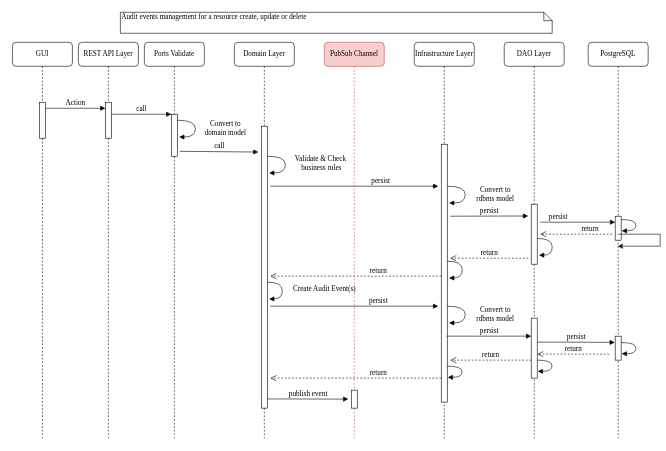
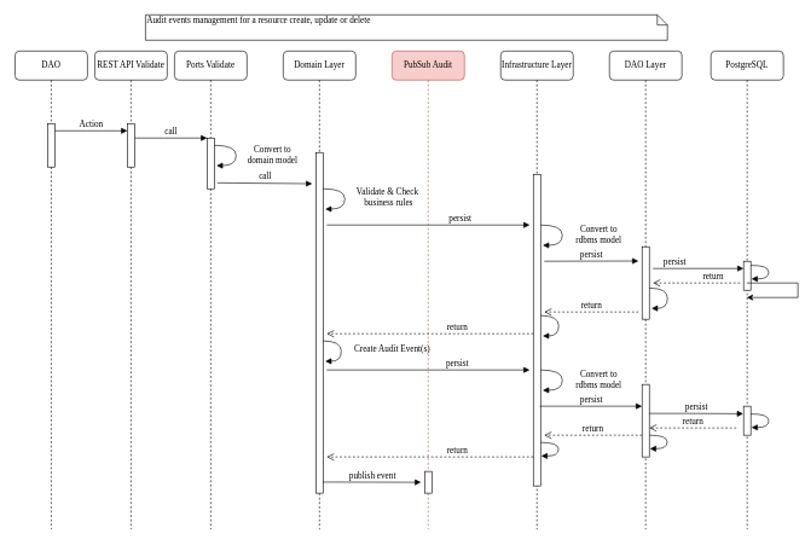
  <mxCell id="0" />
  <mxCell id="1" parent="0" />
- <mxCell id="2" value="REST API Layer" style="shape=umlLifeline;perimeter=lifelinePerimeter;whiteSpace=wrap;html=1;container=1;collapsible=0;recursiveResize=0;outlineConnect=0;rounded=1;shadow=0;comic=0;labelBackgroundColor=none;strokeWidth=1;fontFamily=Verdana;fontSize=12;align=center;" parent="1" vertex="1"><mxGeometry x="130" y="70" width="100" height="660" as="geometry" /></mxCell>
+ <mxCell id="2" value="REST API Validate" style="shape=umlLifeline;perimeter=lifelinePerimeter;whiteSpace=wrap;html=1;container=1;collapsible=0;recursiveResize=0;outlineConnect=0;rounded=1;shadow=0;comic=0;labelBackgroundColor=none;strokeWidth=1;fontFamily=Verdana;fontSize=12;align=center;" parent="1" vertex="1"><mxGeometry x="130" y="70" width="100" height="660" as="geometry" /></mxCell>
  <mxCell id="3" value="" style="html=1;points=[];perimeter=orthogonalPerimeter;rounded=0;shadow=0;comic=0;labelBackgroundColor=none;strokeWidth=1;fontFamily=Verdana;fontSize=12;align=center;" parent="2" vertex="1"><mxGeometry x="45" y="100" width="10" height="60" as="geometry" /></mxCell>
  <mxCell id="4" value="Action" style="html=1;verticalAlign=bottom;endArrow=block;entryX=0;entryY=0;labelBackgroundColor=none;fontFamily=Verdana;fontSize=12;edgeStyle=elbowEdgeStyle;elbow=vertical;" parent="2" edge="1"><mxGeometry relative="1" as="geometry"><mxPoint x="-55" y="110.0" as="sourcePoint" /><mxPoint x="45" y="110.0" as="targetPoint" /><Array as="points"><mxPoint y="110" /></Array></mxGeometry></mxCell>
  <mxCell id="5" value="&lt;div&gt;Ports Validate&lt;/div&gt;" style="shape=umlLifeline;perimeter=lifelinePerimeter;whiteSpace=wrap;html=1;container=1;collapsible=0;recursiveResize=0;outlineConnect=0;rounded=1;shadow=0;comic=0;labelBackgroundColor=none;strokeWidth=1;fontFamily=Verdana;fontSize=12;align=center;" parent="1" vertex="1"><mxGeometry x="240" y="70" width="100" height="660" as="geometry" /></mxCell>
  <mxCell id="6" value="" style="html=1;points=[];perimeter=orthogonalPerimeter;rounded=0;shadow=0;comic=0;labelBackgroundColor=none;strokeWidth=1;fontFamily=Verdana;fontSize=12;align=center;" parent="5" vertex="1"><mxGeometry x="45" y="120" width="10" height="70" as="geometry" /></mxCell>
  <mxCell id="7" value="Convert to &lt;br&gt;domain model" style="html=1;verticalAlign=bottom;endArrow=block;labelBackgroundColor=none;fontFamily=Verdana;fontSize=12;elbow=vertical;edgeStyle=orthogonalEdgeStyle;curved=1;entryX=1.3;entryY=0.283;entryPerimeter=0;exitX=1;exitY=0.128;exitDx=0;exitDy=0;exitPerimeter=0;entryDx=0;entryDy=0;" edge="1" parent="5"><mxGeometry x="0.365" y="50" relative="1" as="geometry"><mxPoint x="55" y="130" as="sourcePoint" /><mxPoint x="58" y="158" as="targetPoint" /><Array as="points"><mxPoint x="85" y="130" /><mxPoint x="85" y="158" /></Array><mxPoint x="50" y="-48" as="offset" /></mxGeometry></mxCell>
  <mxCell id="8" value="Domain Layer" style="shape=umlLifeline;perimeter=lifelinePerimeter;whiteSpace=wrap;html=1;container=1;collapsible=0;recursiveResize=0;outlineConnect=0;rounded=1;shadow=0;comic=0;labelBackgroundColor=none;strokeWidth=1;fontFamily=Verdana;fontSize=12;align=center;" parent="1" vertex="1"><mxGeometry x="390" y="70" width="100" height="660" as="geometry" /></mxCell>
  <mxCell id="9" value="" style="html=1;points=[];perimeter=orthogonalPerimeter;rounded=0;shadow=0;comic=0;labelBackgroundColor=none;strokeWidth=1;fontFamily=Verdana;fontSize=12;align=center;" parent="8" vertex="1"><mxGeometry x="45" y="140" width="10" height="470" as="geometry" /></mxCell>
  <mxCell id="10" value="&lt;div&gt;Validate &amp;amp; Check&amp;nbsp;&lt;/div&gt;&lt;div&gt;business rules&lt;/div&gt;" style="html=1;verticalAlign=bottom;endArrow=block;labelBackgroundColor=none;fontFamily=Verdana;fontSize=12;elbow=vertical;edgeStyle=orthogonalEdgeStyle;curved=1;entryX=1.3;entryY=0.283;entryPerimeter=0;exitX=1;exitY=0.128;exitDx=0;exitDy=0;exitPerimeter=0;entryDx=0;entryDy=0;" edge="1" parent="8"><mxGeometry x="0.365" y="-60" relative="1" as="geometry"><mxPoint x="55" y="190" as="sourcePoint" /><mxPoint x="58" y="218" as="targetPoint" /><Array as="points"><mxPoint x="85" y="190" /><mxPoint x="85" y="218" /></Array><mxPoint x="60" y="60" as="offset" /></mxGeometry></mxCell>
  <mxCell id="11" value="Create Audit Event(s)" style="html=1;verticalAlign=bottom;endArrow=block;labelBackgroundColor=none;fontFamily=Verdana;fontSize=12;elbow=vertical;edgeStyle=orthogonalEdgeStyle;curved=1;entryX=1.3;entryY=0.283;entryPerimeter=0;exitX=1;exitY=0.128;exitDx=0;exitDy=0;exitPerimeter=0;entryDx=0;entryDy=0;" edge="1" parent="8"><mxGeometry x="0.2" y="70" relative="1" as="geometry"><mxPoint x="55" y="400" as="sourcePoint" /><mxPoint x="58" y="428" as="targetPoint" /><Array as="points"><mxPoint x="80" y="400" /><mxPoint x="80" y="428" /></Array><mxPoint as="offset" /></mxGeometry></mxCell>
  <mxCell id="12" value="&lt;div&gt;Infrastructure Layer&lt;/div&gt;" style="shape=umlLifeline;perimeter=lifelinePerimeter;whiteSpace=wrap;html=1;container=1;collapsible=0;recursiveResize=0;outlineConnect=0;rounded=1;shadow=0;comic=0;labelBackgroundColor=none;strokeWidth=1;fontFamily=Verdana;fontSize=12;align=center;" parent="1" vertex="1"><mxGeometry x="690" y="70" width="100" height="660" as="geometry" /></mxCell>
  <mxCell id="13" value="" style="html=1;points=[];perimeter=orthogonalPerimeter;rounded=0;shadow=0;comic=0;labelBackgroundColor=none;strokeWidth=1;fontFamily=Verdana;fontSize=12;align=center;" vertex="1" parent="12"><mxGeometry x="45" y="170" width="10" height="430" as="geometry" /></mxCell>
  <mxCell id="14" value="Convert to &lt;br&gt;rdbms model" style="html=1;verticalAlign=bottom;endArrow=block;labelBackgroundColor=none;fontFamily=Verdana;fontSize=12;elbow=vertical;edgeStyle=orthogonalEdgeStyle;curved=1;entryX=1.3;entryY=0.283;entryPerimeter=0;exitX=1;exitY=0.128;exitDx=0;exitDy=0;exitPerimeter=0;entryDx=0;entryDy=0;" edge="1" parent="12"><mxGeometry x="0.365" y="50" relative="1" as="geometry"><mxPoint x="55" y="240" as="sourcePoint" /><mxPoint x="58" y="268" as="targetPoint" /><Array as="points"><mxPoint x="85" y="240" /><mxPoint x="85" y="268" /></Array><mxPoint x="50" y="-48" as="offset" /></mxGeometry></mxCell>
  <mxCell id="15" value="" style="html=1;verticalAlign=bottom;endArrow=block;labelBackgroundColor=none;fontFamily=Verdana;fontSize=12;elbow=vertical;edgeStyle=orthogonalEdgeStyle;curved=1;entryX=1.3;entryY=0.283;entryPerimeter=0;exitX=1;exitY=0.128;exitDx=0;exitDy=0;exitPerimeter=0;entryDx=0;entryDy=0;" edge="1" parent="12"><mxGeometry x="0.04" y="35" relative="1" as="geometry"><mxPoint x="55" y="365" as="sourcePoint" /><mxPoint x="58" y="393" as="targetPoint" /><Array as="points"><mxPoint x="80" y="365" /><mxPoint x="80" y="393" /></Array><mxPoint as="offset" /></mxGeometry></mxCell>
  <mxCell id="16" value="" style="html=1;verticalAlign=bottom;endArrow=block;labelBackgroundColor=none;fontFamily=Verdana;fontSize=12;elbow=vertical;edgeStyle=orthogonalEdgeStyle;curved=1;entryX=0.621;entryY=-0.007;entryPerimeter=0;exitX=1.038;exitY=0.345;exitPerimeter=0;entryDx=0;entryDy=0;" edge="1" parent="12"><mxGeometry relative="1" as="geometry"><mxPoint x="55.003" y="540" as="sourcePoint" /><mxPoint x="55.88" y="558.72" as="targetPoint" /><Array as="points"><mxPoint x="79.67" y="540" /><mxPoint x="79.67" y="559" /></Array></mxGeometry></mxCell>
  <mxCell id="17" value="Convert to &lt;br&gt;rdbms model" style="html=1;verticalAlign=bottom;endArrow=block;labelBackgroundColor=none;fontFamily=Verdana;fontSize=12;elbow=vertical;edgeStyle=orthogonalEdgeStyle;curved=1;entryX=1.3;entryY=0.283;entryPerimeter=0;exitX=1;exitY=0.128;exitDx=0;exitDy=0;exitPerimeter=0;entryDx=0;entryDy=0;" edge="1" parent="12"><mxGeometry x="0.365" y="50" relative="1" as="geometry"><mxPoint x="55" y="440" as="sourcePoint" /><mxPoint x="58" y="468" as="targetPoint" /><Array as="points"><mxPoint x="85" y="440" /><mxPoint x="85" y="468" /></Array><mxPoint x="50" y="-48" as="offset" /></mxGeometry></mxCell>
  <mxCell id="18" value="DAO Layer" style="shape=umlLifeline;perimeter=lifelinePerimeter;whiteSpace=wrap;html=1;container=1;collapsible=0;recursiveResize=0;outlineConnect=0;rounded=1;shadow=0;comic=0;labelBackgroundColor=none;strokeWidth=1;fontFamily=Verdana;fontSize=12;align=center;" parent="1" vertex="1"><mxGeometry x="840" y="70" width="100" height="660" as="geometry" /></mxCell>
  <mxCell id="19" value="" style="html=1;points=[];perimeter=orthogonalPerimeter;rounded=0;shadow=0;comic=0;labelBackgroundColor=none;strokeWidth=1;fontFamily=Verdana;fontSize=12;align=center;" vertex="1" parent="18"><mxGeometry x="45" y="270" width="10" height="100" as="geometry" /></mxCell>
  <mxCell id="20" value="" style="html=1;verticalAlign=bottom;endArrow=block;labelBackgroundColor=none;fontFamily=Verdana;fontSize=12;elbow=vertical;edgeStyle=orthogonalEdgeStyle;curved=1;entryX=1.3;entryY=0.283;entryPerimeter=0;exitX=1;exitY=0.128;exitDx=0;exitDy=0;exitPerimeter=0;entryDx=0;entryDy=0;" edge="1" parent="18"><mxGeometry x="0.04" y="35" relative="1" as="geometry"><mxPoint x="55" y="327" as="sourcePoint" /><mxPoint x="58" y="355" as="targetPoint" /><Array as="points"><mxPoint x="80" y="327" /><mxPoint x="80" y="355" /></Array><mxPoint as="offset" /></mxGeometry></mxCell>
  <mxCell id="21" value="" style="html=1;points=[];perimeter=orthogonalPerimeter;rounded=0;shadow=0;comic=0;labelBackgroundColor=none;strokeWidth=1;fontFamily=Verdana;fontSize=12;align=center;" vertex="1" parent="18"><mxGeometry x="45" y="460" width="10" height="100" as="geometry" /></mxCell>
  <mxCell id="22" value="" style="html=1;verticalAlign=bottom;endArrow=block;labelBackgroundColor=none;fontFamily=Verdana;fontSize=12;elbow=vertical;edgeStyle=orthogonalEdgeStyle;curved=1;entryX=0.621;entryY=-0.007;entryPerimeter=0;exitX=1.038;exitY=0.345;exitPerimeter=0;entryDx=0;entryDy=0;" edge="1" parent="18"><mxGeometry relative="1" as="geometry"><mxPoint x="55.003" y="530" as="sourcePoint" /><mxPoint x="55.88" y="548.72" as="targetPoint" /><Array as="points"><mxPoint x="79.67" y="530" /><mxPoint x="79.67" y="549" /></Array></mxGeometry></mxCell>
  <mxCell id="23" value="return" style="html=1;verticalAlign=bottom;endArrow=open;dashed=1;endSize=8;labelBackgroundColor=none;fontFamily=Verdana;fontSize=12;" edge="1" parent="18"><mxGeometry relative="1" as="geometry"><mxPoint x="-90" y="530" as="targetPoint" /><mxPoint x="45" y="530" as="sourcePoint" /><mxPoint as="offset" /></mxGeometry></mxCell>
  <mxCell id="24" value="persist" style="html=1;verticalAlign=bottom;endArrow=block;labelBackgroundColor=none;fontFamily=Verdana;fontSize=12;exitX=1.379;exitY=0.291;exitDx=0;exitDy=0;exitPerimeter=0;entryX=-0.052;entryY=0.26;entryDx=0;entryDy=0;entryPerimeter=0;" edge="1" parent="18" target="29"><mxGeometry relative="1" as="geometry"><mxPoint x="55" y="500" as="sourcePoint" /><mxPoint x="190.5" y="500" as="targetPoint" /><Array as="points"><mxPoint x="111" y="500" /></Array></mxGeometry></mxCell>
  <mxCell id="25" value="return" style="html=1;verticalAlign=bottom;endArrow=open;dashed=1;endSize=8;labelBackgroundColor=none;fontFamily=Verdana;fontSize=12;" edge="1" parent="18"><mxGeometry relative="1" as="geometry"><mxPoint x="55" y="520" as="targetPoint" /><mxPoint x="175" y="520" as="sourcePoint" /></mxGeometry></mxCell>
  <mxCell id="26" value="PostgreSQL" style="shape=umlLifeline;perimeter=lifelinePerimeter;whiteSpace=wrap;html=1;container=1;collapsible=0;recursiveResize=0;outlineConnect=0;rounded=1;shadow=0;comic=0;labelBackgroundColor=none;strokeWidth=1;fontFamily=Verdana;fontSize=12;align=center;" parent="1" vertex="1"><mxGeometry x="980" y="70" width="100" height="660" as="geometry" /></mxCell>
  <mxCell id="27" value="" style="html=1;points=[];perimeter=orthogonalPerimeter;rounded=0;shadow=0;comic=0;labelBackgroundColor=none;strokeColor=#000000;strokeWidth=1;fillColor=#FFFFFF;fontFamily=Verdana;fontSize=12;fontColor=#000000;align=center;" parent="26" vertex="1"><mxGeometry x="45" y="290" width="10" height="40" as="geometry" /></mxCell>
  <mxCell id="28" value="" style="html=1;verticalAlign=bottom;endArrow=block;labelBackgroundColor=none;fontFamily=Verdana;fontSize=12;elbow=vertical;edgeStyle=orthogonalEdgeStyle;curved=1;entryX=0.621;entryY=-0.007;entryPerimeter=0;exitX=1.038;exitY=0.345;exitPerimeter=0;entryDx=0;entryDy=0;" parent="26" edge="1"><mxGeometry relative="1" as="geometry"><mxPoint x="55.003" y="295.64" as="sourcePoint" /><mxPoint x="55.88" y="314.36" as="targetPoint" /><Array as="points"><mxPoint x="79.67" y="295.64" /><mxPoint x="79.67" y="314.64" /></Array></mxGeometry></mxCell>
  <mxCell id="29" value="" style="html=1;points=[];perimeter=orthogonalPerimeter;rounded=0;shadow=0;comic=0;labelBackgroundColor=none;strokeColor=#000000;strokeWidth=1;fillColor=#FFFFFF;fontFamily=Verdana;fontSize=12;fontColor=#000000;align=center;" vertex="1" parent="26"><mxGeometry x="45" y="490" width="10" height="40" as="geometry" /></mxCell>
  <mxCell id="30" value="" style="html=1;verticalAlign=bottom;endArrow=block;labelBackgroundColor=none;fontFamily=Verdana;fontSize=12;elbow=vertical;edgeStyle=orthogonalEdgeStyle;curved=1;entryX=0.621;entryY=-0.007;entryPerimeter=0;exitX=1.038;exitY=0.345;exitPerimeter=0;entryDx=0;entryDy=0;" edge="1" parent="26"><mxGeometry relative="1" as="geometry"><mxPoint x="55.003" y="500.64" as="sourcePoint" /><mxPoint x="55.88" y="519.36" as="targetPoint" /><Array as="points"><mxPoint x="79.67" y="500.64" /><mxPoint x="79.67" y="519.64" /></Array></mxGeometry></mxCell>
- <mxCell id="31" value="&lt;div&gt;GUI&lt;/div&gt;" style="shape=umlLifeline;perimeter=lifelinePerimeter;whiteSpace=wrap;html=1;container=1;collapsible=0;recursiveResize=0;outlineConnect=0;rounded=1;shadow=0;comic=0;labelBackgroundColor=none;strokeWidth=1;fontFamily=Verdana;fontSize=12;align=center;" parent="1" vertex="1"><mxGeometry x="20" y="70" width="100" height="660" as="geometry" /></mxCell>
+ <mxCell id="31" value="&lt;div&gt;DAO&lt;/div&gt;" style="shape=umlLifeline;perimeter=lifelinePerimeter;whiteSpace=wrap;html=1;container=1;collapsible=0;recursiveResize=0;outlineConnect=0;rounded=1;shadow=0;comic=0;labelBackgroundColor=none;strokeWidth=1;fontFamily=Verdana;fontSize=12;align=center;" parent="1" vertex="1"><mxGeometry x="20" y="70" width="100" height="660" as="geometry" /></mxCell>
  <mxCell id="32" value="" style="html=1;points=[];perimeter=orthogonalPerimeter;rounded=0;shadow=0;comic=0;labelBackgroundColor=none;strokeWidth=1;fontFamily=Verdana;fontSize=12;align=center;" parent="31" vertex="1"><mxGeometry x="45" y="100" width="10" height="60" as="geometry" /></mxCell>
  <mxCell id="33" value="&lt;div&gt;call&lt;/div&gt;" style="html=1;verticalAlign=bottom;endArrow=block;entryX=0;entryY=0;labelBackgroundColor=none;fontFamily=Verdana;fontSize=12;edgeStyle=elbowEdgeStyle;elbow=vertical;" parent="1" source="3" target="6" edge="1"><mxGeometry relative="1" as="geometry"><mxPoint x="290" y="190" as="sourcePoint" /></mxGeometry></mxCell>
  <mxCell id="34" value="Audit events management for a resource create, update or delete" style="shape=note;whiteSpace=wrap;html=1;size=14;verticalAlign=top;align=left;spacingTop=-6;rounded=0;shadow=0;comic=0;labelBackgroundColor=none;strokeWidth=1;fontFamily=Verdana;fontSize=12" parent="1" vertex="1"><mxGeometry x="200" y="20" width="720" height="35" as="geometry" /></mxCell>
  <mxCell id="35" value="persist" style="html=1;verticalAlign=bottom;endArrow=block;labelBackgroundColor=none;fontFamily=Verdana;fontSize=12;" edge="1" parent="1"><mxGeometry x="0.311" relative="1" as="geometry"><mxPoint x="450" y="310" as="sourcePoint" /><mxPoint x="730" y="310" as="targetPoint" /><mxPoint as="offset" /></mxGeometry></mxCell>
  <mxCell id="36" value="call" style="html=1;verticalAlign=bottom;endArrow=block;labelBackgroundColor=none;fontFamily=Verdana;fontSize=12;elbow=vertical;exitX=1.397;exitY=0.883;exitDx=0;exitDy=0;exitPerimeter=0;" parent="1" source="6" edge="1"><mxGeometry relative="1" as="geometry"><mxPoint x="370" y="260" as="sourcePoint" /><mxPoint x="430" y="253" as="targetPoint" /></mxGeometry></mxCell>
  <mxCell id="37" value="persist" style="html=1;verticalAlign=bottom;endArrow=block;labelBackgroundColor=none;fontFamily=Verdana;fontSize=12;" edge="1" parent="1"><mxGeometry relative="1" as="geometry"><mxPoint x="750" y="360" as="sourcePoint" /><mxPoint x="880" y="359.66" as="targetPoint" /></mxGeometry></mxCell>
  <mxCell id="38" value="return" style="html=1;verticalAlign=bottom;endArrow=open;dashed=1;endSize=8;labelBackgroundColor=none;fontFamily=Verdana;fontSize=12;" edge="1" parent="1"><mxGeometry x="-0.39" relative="1" as="geometry"><mxPoint x="900" y="390" as="targetPoint" /><mxPoint x="1020" y="390" as="sourcePoint" /><mxPoint as="offset" /></mxGeometry></mxCell>
  <mxCell id="39" value="return" style="html=1;verticalAlign=bottom;endArrow=open;dashed=1;endSize=8;labelBackgroundColor=none;fontFamily=Verdana;fontSize=12;" edge="1" parent="1"><mxGeometry relative="1" as="geometry"><mxPoint x="750" y="430" as="targetPoint" /><mxPoint x="880" y="430" as="sourcePoint" /></mxGeometry></mxCell>
  <mxCell id="40" value="return" style="html=1;verticalAlign=bottom;endArrow=open;dashed=1;endSize=8;labelBackgroundColor=none;fontFamily=Verdana;fontSize=12;" edge="1" parent="1"><mxGeometry x="-0.262" relative="1" as="geometry"><mxPoint x="450" y="460" as="targetPoint" /><mxPoint x="735.19" y="460" as="sourcePoint" /><mxPoint as="offset" /></mxGeometry></mxCell>
- <mxCell id="41" value="PubSub Channel" style="shape=umlLifeline;perimeter=lifelinePerimeter;whiteSpace=wrap;html=1;container=1;collapsible=0;recursiveResize=0;outlineConnect=0;rounded=1;shadow=0;comic=0;labelBackgroundColor=none;strokeWidth=1;fontFamily=Verdana;fontSize=12;align=center;fillColor=#f8cecc;strokeColor=#b85450;" vertex="1" parent="1"><mxGeometry x="540" y="70" width="100" height="660" as="geometry" /></mxCell>
+ <mxCell id="41" value="PubSub Audit" style="shape=umlLifeline;perimeter=lifelinePerimeter;whiteSpace=wrap;html=1;container=1;collapsible=0;recursiveResize=0;outlineConnect=0;rounded=1;shadow=0;comic=0;labelBackgroundColor=none;strokeWidth=1;fontFamily=Verdana;fontSize=12;align=center;fillColor=#f8cecc;strokeColor=#b85450;" vertex="1" parent="1"><mxGeometry x="540" y="70" width="100" height="660" as="geometry" /></mxCell>
  <mxCell id="42" value="" style="html=1;points=[];perimeter=orthogonalPerimeter;rounded=0;shadow=0;comic=0;labelBackgroundColor=none;strokeColor=#000000;strokeWidth=1;fillColor=#FFFFFF;fontFamily=Verdana;fontSize=12;fontColor=#000000;align=center;" vertex="1" parent="41"><mxGeometry x="45" y="580" width="10" height="30" as="geometry" /></mxCell>
  <mxCell id="43" value="publish event" style="html=1;verticalAlign=bottom;endArrow=block;labelBackgroundColor=none;fontFamily=Verdana;fontSize=12;exitX=1.379;exitY=0.291;exitDx=0;exitDy=0;exitPerimeter=0;" edge="1" parent="41"><mxGeometry relative="1" as="geometry"><mxPoint x="-95" y="594.66" as="sourcePoint" /><mxPoint x="40" y="595" as="targetPoint" /></mxGeometry></mxCell>
  <mxCell id="44" value="return" style="html=1;verticalAlign=bottom;endArrow=open;dashed=1;endSize=8;labelBackgroundColor=none;fontFamily=Verdana;fontSize=12;" edge="1" parent="1"><mxGeometry x="-0.263" relative="1" as="geometry"><mxPoint x="450" y="630" as="targetPoint" /><mxPoint x="735" y="630" as="sourcePoint" /><mxPoint as="offset" /></mxGeometry></mxCell>
  <mxCell id="45" value="persist" style="html=1;verticalAlign=bottom;endArrow=block;labelBackgroundColor=none;fontFamily=Verdana;fontSize=12;exitX=1.379;exitY=0.291;exitDx=0;exitDy=0;exitPerimeter=0;" edge="1" parent="1"><mxGeometry x="0.286" relative="1" as="geometry"><mxPoint x="450" y="510" as="sourcePoint" /><mxPoint x="730" y="510" as="targetPoint" /><mxPoint as="offset" /></mxGeometry></mxCell>
  <mxCell id="46" value="persist" style="html=1;verticalAlign=bottom;endArrow=block;labelBackgroundColor=none;fontFamily=Verdana;fontSize=12;exitX=1.379;exitY=0.291;exitDx=0;exitDy=0;exitPerimeter=0;" edge="1" parent="1"><mxGeometry relative="1" as="geometry"><mxPoint x="744" y="560" as="sourcePoint" /><mxPoint x="885" y="560" as="targetPoint" /></mxGeometry></mxCell>
  <mxCell id="47" value="persist" style="html=1;verticalAlign=bottom;endArrow=block;labelBackgroundColor=none;fontFamily=Verdana;fontSize=12;" edge="1" parent="1"><mxGeometry x="-0.52" relative="1" as="geometry"><mxPoint x="900" y="370" as="sourcePoint" /><mxPoint x="1025" y="370" as="targetPoint" /><mxPoint as="offset" /></mxGeometry></mxCell>
  <mxCell id="48" style="edgeStyle=orthogonalEdgeStyle;rounded=0;orthogonalLoop=1;jettySize=auto;html=1;" edge="1" parent="1" source="26" target="26"><mxGeometry relative="1" as="geometry" /></mxCell>
